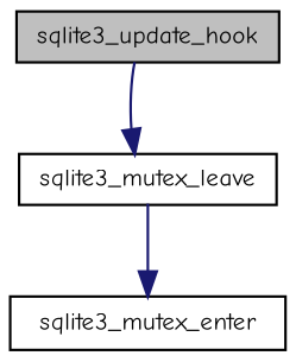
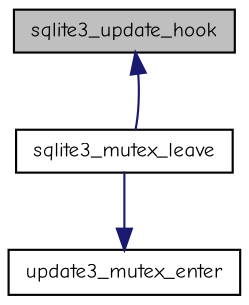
  digraph {
    fontname="Comic Neue"
    rankdir=TB
    node [color=black fillcolor=white fontname="Comic Neue" fontsize=10 shape=record style=filled]
    edge [color=midnightblue fontname="Comic Neue" fontsize=10 labelfontname=Helvetica labelfontsize=10 style=solid]
    n1 [fillcolor=grey75 fontcolor=black height=0.2 label=sqlite3_update_hook width=0.4]
    n2 [height=0.2 label=sqlite3_mutex_leave width=0.4]
-   n3 [height=0.2 label=sqlite3_mutex_enter width=0.4]
-   n1 -> n2
+   n3 [height=0.2 label=update3_mutex_enter width=0.4]
+   n2 -> n1
    n2 -> n3
  }
